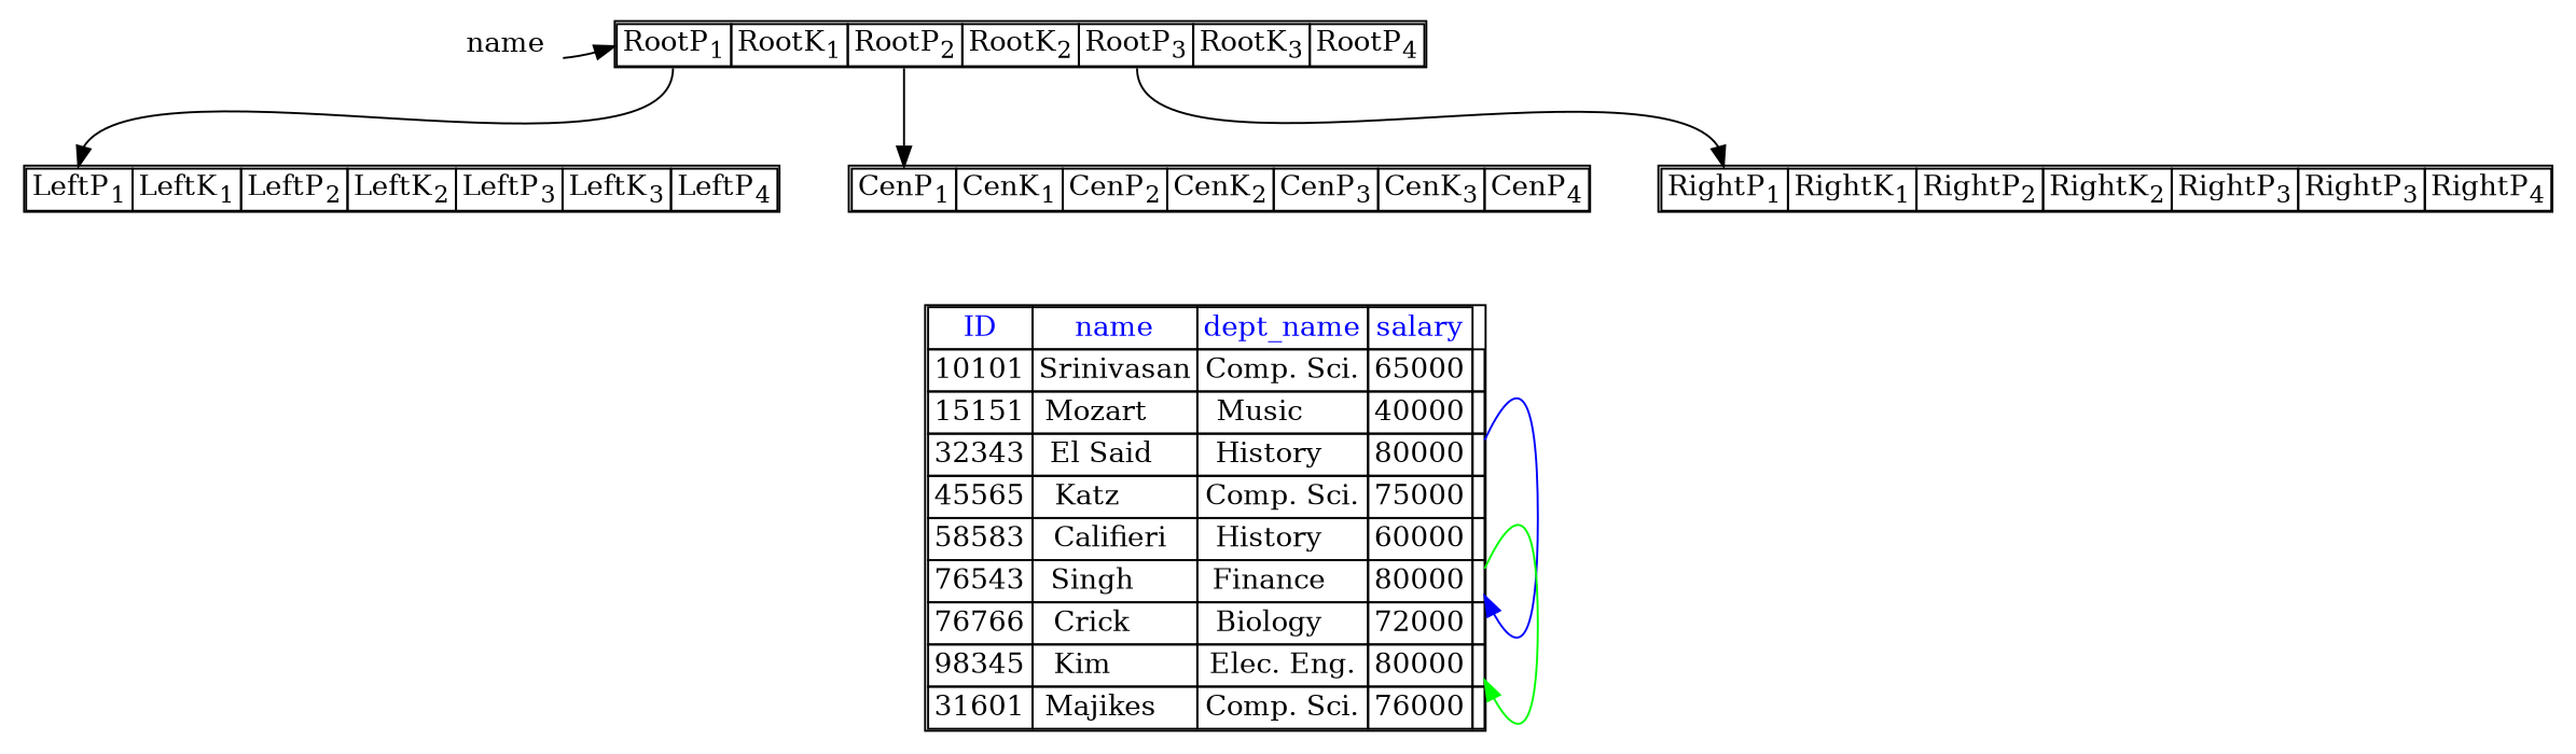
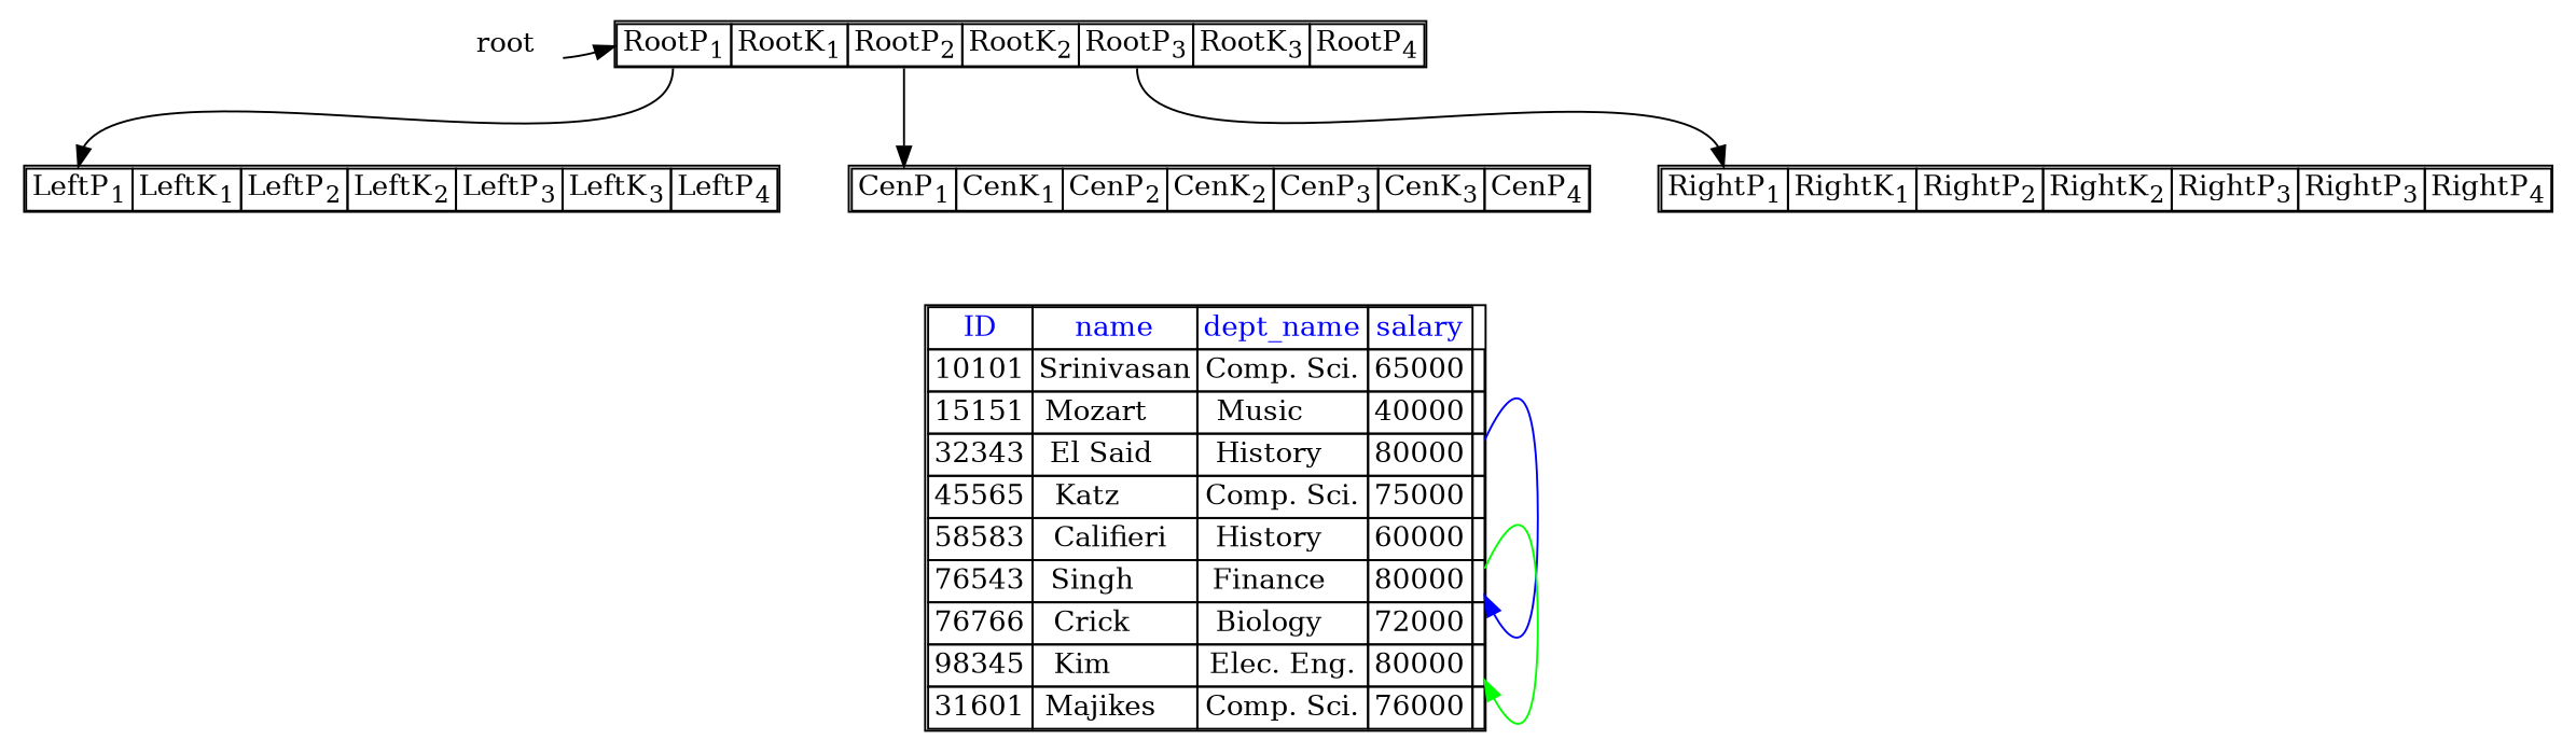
  digraph {
    splines=true
    node [shape=none]
    edge [headport=ptr1 style=invis tailport="ptr1:s"]
    n1 [label=<<table border="1" cellborder="1" cellspacing="0">                     <tr>                         <td port="ptr1">RootP<sub>1</sub></td>                         <td port="key1">RootK<sub>1</sub></td>                         <td port="ptr2">RootP<sub>2</sub></td>                         <td port="key2">RootK<sub>2</sub></td>                         <td port="ptr3">RootP<sub>3</sub></td>                         <td port="key3">RootK<sub>3</sub></td>                         <td port="ptr4">RootP<sub>4</sub></td>                     </tr>                 </table>>]
-   n2 [label=name]
+   n2 [label=root]
    n3 [label=<<table border="1" cellborder="1" cellspacing="0">                     <tr>                         <td port="ptr1">LeftP<sub>1</sub></td>                         <td port="key1">LeftK<sub>1</sub></td>                         <td port="ptr2">LeftP<sub>2</sub></td>                         <td port="key2">LeftK<sub>2</sub></td>                         <td port="ptr3">LeftP<sub>3</sub></td>                         <td port="key3">LeftK<sub>3</sub></td>                         <td port="ptr4">LeftP<sub>4</sub></td>                     </tr>                 </table>>]
    n4 [label=<<table border="1" cellborder="1" cellspacing="0">                     <tr>                         <td port="ptr1">CenP<sub>1</sub></td>                         <td port="key1">CenK<sub>1</sub></td>                         <td port="ptr2">CenP<sub>2</sub></td>                         <td port="key2">CenK<sub>2</sub></td>                         <td port="ptr3">CenP<sub>3</sub></td>                         <td port="key3">CenK<sub>3</sub></td>                         <td port="ptr4">CenP<sub>4</sub></td>                     </tr>                 </table>>]
    n5 [label=<<table border="1" cellborder="1" cellspacing="0">                     <tr>                         <td port="ptr1">RightP<sub>1</sub></td>                         <td port="key1">RightK<sub>1</sub></td>                         <td port="ptr2">RightP<sub>2</sub></td>                         <td port="key2">RightK<sub>2</sub></td>                         <td port="ptr3">RightP<sub>3</sub></td>                         <td port="key3">RightP<sub>3</sub></td>                         <td port="ptr4">RightP<sub>4</sub></td>                     </tr>                 </table>>]
    n6 [label=<<table border="1" cellborder="1" cellspacing="0">                  <tr><td><font color="blue">ID</font></td>                        <td><font color="blue">name</font></td>                        <td><font color="blue">dept_name</font></td>                        <td><font color="blue">salary</font></td>                        </tr>                  <tr><td port="id1">10101</td><td port="name1">Srinivasan</td><td port="dept_name1">Comp. Sci.</td><td port="salary1">65000</td><td port="next_ptr1"></td></tr>                  <tr><td port="id3">15151</td><td port="name3">Mozart    </td><td port="dept_name3">Music     </td><td port="salary3">40000</td><td port="next_ptr3"></td></tr>                  <tr><td port="id5">32343</td><td port="name5">El Said   </td><td port="dept_name5">History   </td><td port="salary5">80000</td><td port="next_ptr5"></td></tr>                  <tr><td port="id7">45565</td><td port="name7">Katz      </td><td port="dept_name7">Comp. Sci.</td><td port="salary7">75000</td><td port="next_ptr7"></td></tr>                  <tr><td port="id8">58583</td><td port="name8">Califieri </td><td port="dept_name8">History   </td><td port="salary8">60000</td><td port="next_ptr8"></td></tr>                  <tr><td port="id9">76543</td><td port="name9">Singh     </td><td port="dept_name9">Finance   </td><td port="salary9">80000</td><td port="next_ptr9"></td></tr>                  <tr><td port="id10">76766</td><td port="name10">Crick     </td><td port="dept_name10">Biology   </td><td port="salary10">72000</td><td port="next_ptr10"></td></tr>                  <tr><td port="id12">98345</td><td port="name12">Kim       </td><td port="dept_name12">Elec. Eng.</td><td port="salary12">80000</td><td port="next_ptr12"></td></tr>                  <tr><td port="id13">31601</td><td port="name12">Majikes   </td><td port="dept_name12">Comp. Sci.</td><td port="salary12">76000</td><td port="next_ptr13"></td></tr>                 </table>>]
    subgraph sub_1 {
      rank=source
      n1
      n2
    }
    subgraph sub_2 {
      rank=same
      n3
      n4
      n5
    }
    subgraph sub_3 {
      rank=same
      n6
    }
    n1 -> n3 [tailport=ptr1]
    n1 -> n3 [headport="ptr1:n" style=""]
    n1 -> n4 [tailport=ptr2]
    n1 -> n4 [headport="ptr1:n" tailport="ptr2:s" style=""]
    n1 -> n5 [tailport=ptr3]
    n1 -> n5 [headport="ptr1:n" tailport="ptr3:s" style=""]
    n2 -> n1 [style="" tailport=""]
    n3 -> n4 [headport="ptr1:w" tailport="ptr4:e"]
    n3 -> n6 [headport="id1:n"]
    n4 -> n5 [headport="ptr1:w" tailport="ptr4:e"]
    n4 -> n6 [headport="name1:n" tailport="ptr2:s"]
    n5 -> n6 [headport="next_ptr1:n" tailport="ptr3:s"]
    n6 -> n6 [color=blue headport=next_ptr9 tailport=next_ptr5 style=""]
    n6 -> n6 [color=green headport=next_ptr12 tailport=next_ptr9 style=""]
  }
